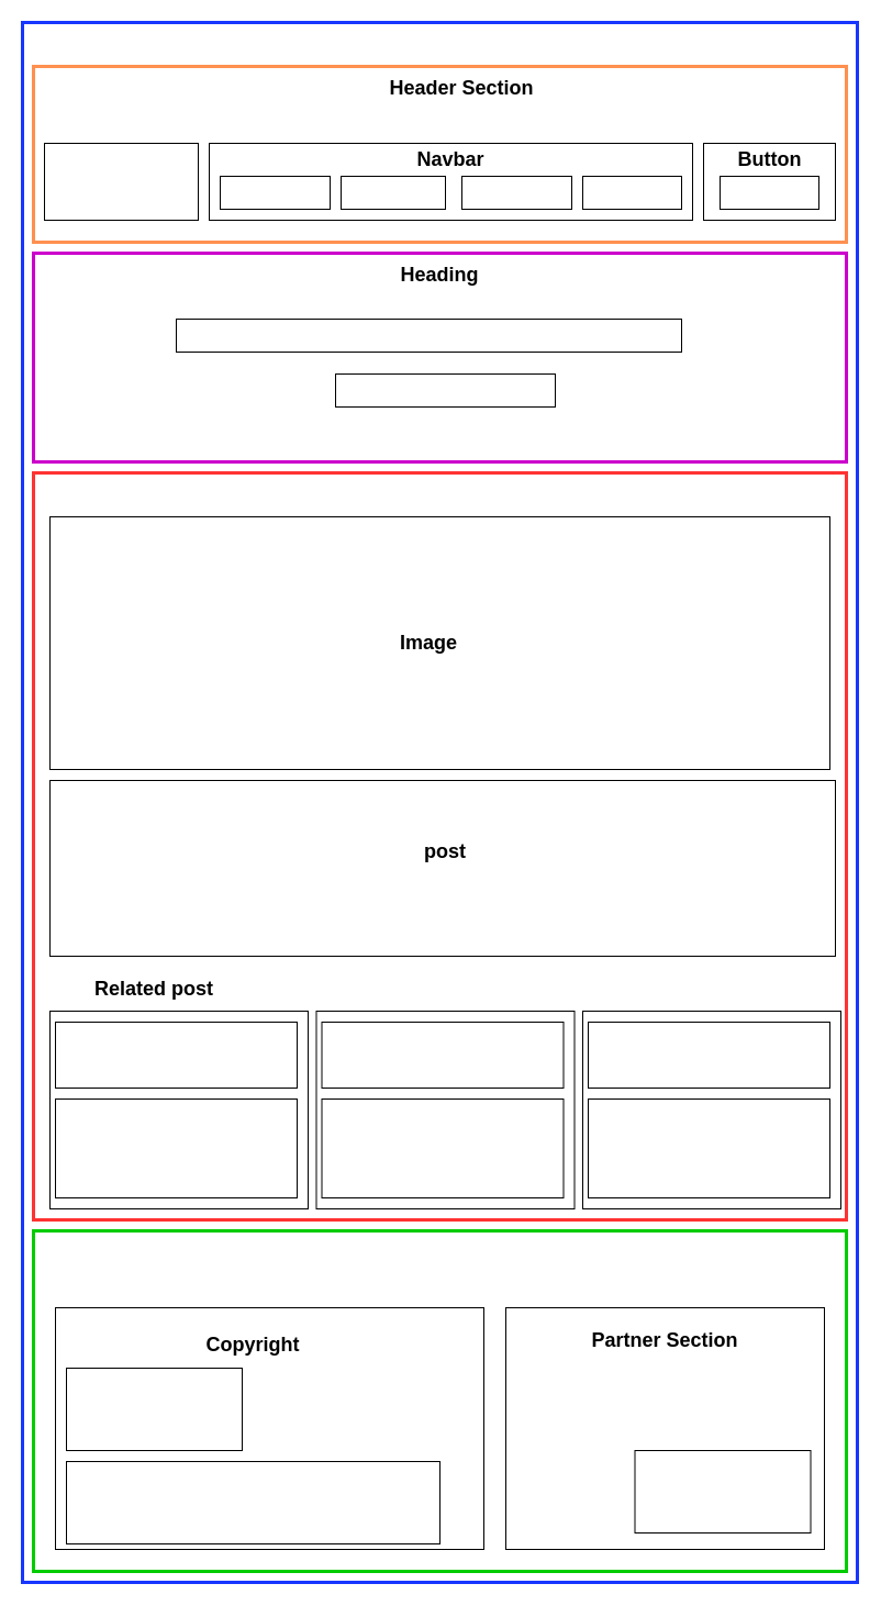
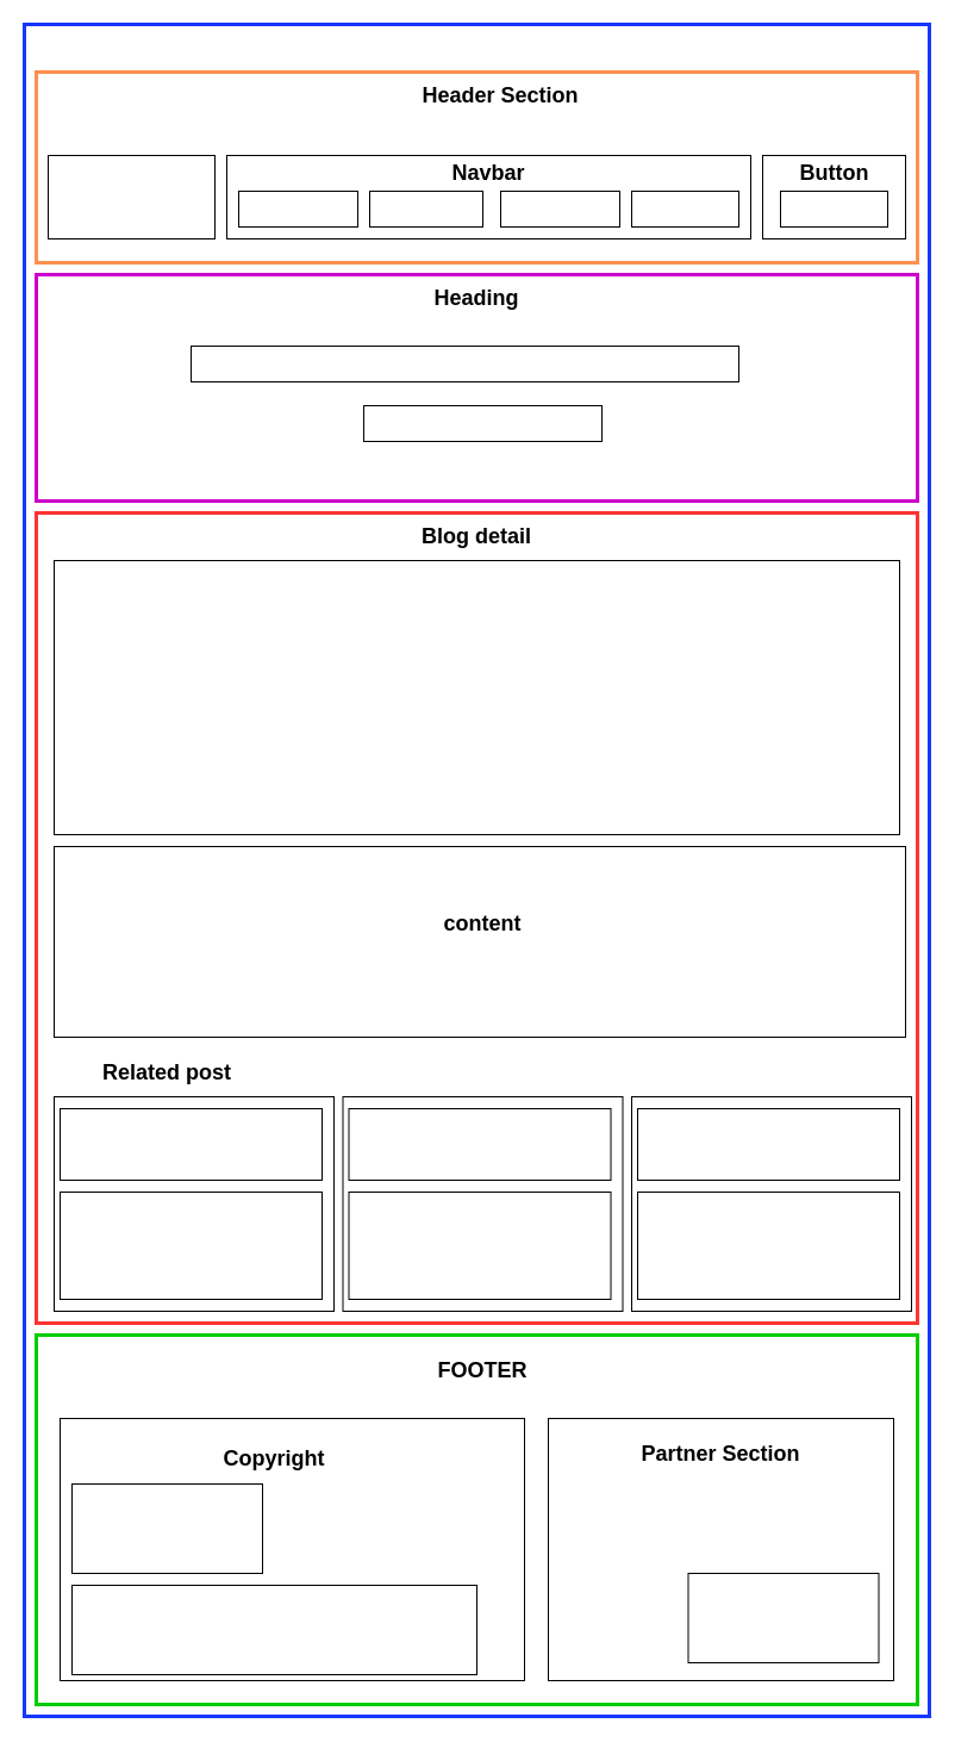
  <mxCell id="0" />
  <mxCell id="1" parent="0" />
  <mxCell id="2" value="" style="rounded=0;whiteSpace=wrap;html=1;strokeColor=#1736FF;strokeWidth=3;" vertex="1" parent="1"><mxGeometry x="20" y="20" width="760" height="1420" as="geometry" /></mxCell>
  <mxCell id="3" value="" style="rounded=0;whiteSpace=wrap;html=1;strokeColor=#CC00CC;strokeWidth=3;" vertex="1" parent="1"><mxGeometry x="30" y="230" width="740" height="190" as="geometry" /></mxCell>
  <mxCell id="4" value="" style="rounded=0;whiteSpace=wrap;html=1;" vertex="1" parent="1"><mxGeometry x="160" y="290" width="460" height="30" as="geometry" /></mxCell>
  <mxCell id="5" value="" style="rounded=0;whiteSpace=wrap;html=1;strokeColor=#FF904F;strokeWidth=3;" vertex="1" parent="1"><mxGeometry x="30" y="60" width="740" height="160" as="geometry" /></mxCell>
  <mxCell id="6" value="" style="rounded=0;whiteSpace=wrap;html=1;" vertex="1" parent="1"><mxGeometry x="40" y="130" width="140" height="70" as="geometry" /></mxCell>
  <mxCell id="7" value="" style="rounded=0;whiteSpace=wrap;html=1;" vertex="1" parent="1"><mxGeometry x="190" y="130" width="440" height="70" as="geometry" /></mxCell>
  <mxCell id="8" value="" style="rounded=0;whiteSpace=wrap;html=1;" vertex="1" parent="1"><mxGeometry x="640" y="130" width="120" height="70" as="geometry" /></mxCell>
  <mxCell id="9" value="" style="rounded=0;whiteSpace=wrap;html=1;" vertex="1" parent="1"><mxGeometry x="200" y="160" width="100" height="30" as="geometry" /></mxCell>
  <mxCell id="10" value="" style="rounded=0;whiteSpace=wrap;html=1;" vertex="1" parent="1"><mxGeometry x="310" y="160" width="95" height="30" as="geometry" /></mxCell>
  <mxCell id="11" value="" style="rounded=0;whiteSpace=wrap;html=1;" vertex="1" parent="1"><mxGeometry x="420" y="160" width="100" height="30" as="geometry" /></mxCell>
  <mxCell id="12" value="" style="rounded=0;whiteSpace=wrap;html=1;" vertex="1" parent="1"><mxGeometry x="530" y="160" width="90" height="30" as="geometry" /></mxCell>
  <mxCell id="13" value="" style="rounded=0;whiteSpace=wrap;html=1;" vertex="1" parent="1"><mxGeometry x="655" y="160" width="90" height="30" as="geometry" /></mxCell>
  <mxCell id="14" value="" style="rounded=0;whiteSpace=wrap;html=1;strokeWidth=3;strokeColor=#00CC00;" vertex="1" parent="1"><mxGeometry x="30" y="1120" width="740" height="310" as="geometry" /></mxCell>
  <mxCell id="15" value="" style="rounded=0;whiteSpace=wrap;html=1;" vertex="1" parent="1"><mxGeometry x="50" y="1190" width="390" height="220" as="geometry" /></mxCell>
  <mxCell id="16" value="&lt;b&gt;&lt;font style=&quot;font-size: 18px&quot;&gt;Header Section&lt;/font&gt;&lt;/b&gt;" style="text;html=1;strokeColor=none;fillColor=none;align=center;verticalAlign=middle;whiteSpace=wrap;rounded=0;" vertex="1" parent="1"><mxGeometry x="320" y="70" width="200" height="20" as="geometry" /></mxCell>
  <mxCell id="17" value="&lt;span style=&quot;font-size: 18px&quot;&gt;&lt;b&gt;Navbar&lt;/b&gt;&lt;/span&gt;" style="text;html=1;strokeColor=none;fillColor=none;align=center;verticalAlign=middle;whiteSpace=wrap;rounded=0;" vertex="1" parent="1"><mxGeometry x="355" y="135" width="110" height="20" as="geometry" /></mxCell>
  <mxCell id="18" value="&lt;span style=&quot;font-size: 18px&quot;&gt;&lt;b&gt;Button&lt;/b&gt;&lt;/span&gt;" style="text;html=1;strokeColor=none;fillColor=none;align=center;verticalAlign=middle;whiteSpace=wrap;rounded=0;" vertex="1" parent="1"><mxGeometry x="662.5" y="135" width="75" height="20" as="geometry" /></mxCell>
  <mxCell id="19" value="&lt;b&gt;&lt;font style=&quot;font-size: 18px&quot;&gt;Heading&lt;/font&gt;&lt;/b&gt;" style="text;html=1;strokeColor=none;fillColor=none;align=center;verticalAlign=middle;whiteSpace=wrap;rounded=0;" vertex="1" parent="1"><mxGeometry x="300" y="240" width="200" height="20" as="geometry" /></mxCell>
+ <mxCell id="20" value="&lt;span style=&quot;font-size: 18px&quot;&gt;&lt;b&gt;FOOTER&lt;/b&gt;&lt;/span&gt;" style="text;html=1;strokeColor=none;fillColor=none;align=center;verticalAlign=middle;whiteSpace=wrap;rounded=0;" vertex="1" parent="1"><mxGeometry x="305" y="1140" width="200" height="20" as="geometry" /></mxCell>
  <mxCell id="21" value="&lt;span style=&quot;font-size: 18px&quot;&gt;&lt;b&gt;Copyright&lt;/b&gt;&lt;/span&gt;" style="text;html=1;strokeColor=none;fillColor=none;align=center;verticalAlign=middle;whiteSpace=wrap;rounded=0;" vertex="1" parent="1"><mxGeometry x="130" y="1214" width="200" height="20" as="geometry" /></mxCell>
  <mxCell id="22" value="" style="rounded=0;whiteSpace=wrap;html=1;" vertex="1" parent="1"><mxGeometry x="460" y="1190" width="290" height="220" as="geometry" /></mxCell>
  <mxCell id="23" value="&lt;span style=&quot;font-size: 18px&quot;&gt;&lt;b&gt;Partner Section&lt;/b&gt;&lt;/span&gt;" style="text;html=1;strokeColor=none;fillColor=none;align=center;verticalAlign=middle;whiteSpace=wrap;rounded=0;" vertex="1" parent="1"><mxGeometry x="505" y="1210" width="200" height="20" as="geometry" /></mxCell>
  <mxCell id="24" value="" style="rounded=0;whiteSpace=wrap;html=1;" vertex="1" parent="1"><mxGeometry x="60" y="1245" width="160" height="75" as="geometry" /></mxCell>
  <mxCell id="25" value="" style="rounded=0;whiteSpace=wrap;html=1;" vertex="1" parent="1"><mxGeometry x="60" y="1330" width="340" height="75" as="geometry" /></mxCell>
  <mxCell id="26" value="" style="rounded=0;whiteSpace=wrap;html=1;" vertex="1" parent="1"><mxGeometry x="577.5" y="1320" width="160" height="75" as="geometry" /></mxCell>
  <mxCell id="27" value="" style="rounded=0;whiteSpace=wrap;html=1;" vertex="1" parent="1"><mxGeometry x="305" y="340" width="200" height="30" as="geometry" /></mxCell>
  <mxCell id="28" value="" style="rounded=0;whiteSpace=wrap;html=1;strokeColor=#FF3333;strokeWidth=3;" vertex="1" parent="1"><mxGeometry x="30" y="430" width="740" height="680" as="geometry" /></mxCell>
  <mxCell id="29" value="" style="rounded=0;whiteSpace=wrap;html=1;strokeColor=#000000;strokeWidth=1;" vertex="1" parent="1"><mxGeometry x="45" y="470" width="710" height="230" as="geometry" /></mxCell>
- <mxCell id="31" value="&lt;b&gt;&lt;font style=&quot;font-size: 18px&quot;&gt;Image&lt;/font&gt;&lt;/b&gt;" style="text;html=1;strokeColor=none;fillColor=none;align=center;verticalAlign=middle;whiteSpace=wrap;rounded=0;" vertex="1" parent="1"><mxGeometry x="290" y="575" width="200" height="20" as="geometry" /></mxCell>
+ <mxCell id="30" value="&lt;b&gt;&lt;font style=&quot;font-size: 18px&quot;&gt;Blog detail&lt;/font&gt;&lt;/b&gt;" style="text;html=1;strokeColor=none;fillColor=none;align=center;verticalAlign=middle;whiteSpace=wrap;rounded=0;" vertex="1" parent="1"><mxGeometry x="300" y="440" width="200" height="20" as="geometry" /></mxCell>
  <mxCell id="32" value="" style="rounded=0;whiteSpace=wrap;html=1;strokeColor=#000000;strokeWidth=1;" vertex="1" parent="1"><mxGeometry x="45" y="710" width="715" height="160" as="geometry" /></mxCell>
- <mxCell id="33" value="&lt;b&gt;&lt;font style=&quot;font-size: 18px&quot;&gt;post&lt;/font&gt;&lt;/b&gt;" style="text;html=1;strokeColor=none;fillColor=none;align=center;verticalAlign=middle;whiteSpace=wrap;rounded=0;" vertex="1" parent="1"><mxGeometry x="305" y="765" width="200" height="20" as="geometry" /></mxCell>
+ <mxCell id="33" value="&lt;b&gt;&lt;font style=&quot;font-size: 18px&quot;&gt;content&lt;/font&gt;&lt;/b&gt;" style="text;html=1;strokeColor=none;fillColor=none;align=center;verticalAlign=middle;whiteSpace=wrap;rounded=0;" vertex="1" parent="1"><mxGeometry x="305" y="765" width="200" height="20" as="geometry" /></mxCell>
  <mxCell id="34" value="" style="rounded=0;whiteSpace=wrap;html=1;strokeColor=#000000;strokeWidth=1;" vertex="1" parent="1"><mxGeometry x="45" y="920" width="235" height="180" as="geometry" /></mxCell>
  <mxCell id="35" value="&lt;b&gt;&lt;font style=&quot;font-size: 18px&quot;&gt;Related post&lt;/font&gt;&lt;/b&gt;" style="text;html=1;strokeColor=none;fillColor=none;align=center;verticalAlign=middle;whiteSpace=wrap;rounded=0;" vertex="1" parent="1"><mxGeometry x="40" y="890" width="200" height="20" as="geometry" /></mxCell>
  <mxCell id="36" value="" style="rounded=0;whiteSpace=wrap;html=1;strokeColor=#000000;strokeWidth=1;" vertex="1" parent="1"><mxGeometry x="50" y="930" width="220" height="60" as="geometry" /></mxCell>
  <mxCell id="37" value="" style="rounded=0;whiteSpace=wrap;html=1;strokeColor=#000000;strokeWidth=1;" vertex="1" parent="1"><mxGeometry x="50" y="1000" width="220" height="90" as="geometry" /></mxCell>
  <mxCell id="38" value="" style="rounded=0;whiteSpace=wrap;html=1;strokeColor=#000000;strokeWidth=1;" vertex="1" parent="1"><mxGeometry x="287.5" y="920" width="235" height="180" as="geometry" /></mxCell>
  <mxCell id="39" value="" style="rounded=0;whiteSpace=wrap;html=1;strokeColor=#000000;strokeWidth=1;" vertex="1" parent="1"><mxGeometry x="292.5" y="930" width="220" height="60" as="geometry" /></mxCell>
  <mxCell id="40" value="" style="rounded=0;whiteSpace=wrap;html=1;strokeColor=#000000;strokeWidth=1;" vertex="1" parent="1"><mxGeometry x="292.5" y="1000" width="220" height="90" as="geometry" /></mxCell>
  <mxCell id="41" value="" style="rounded=0;whiteSpace=wrap;html=1;strokeColor=#000000;strokeWidth=1;" vertex="1" parent="1"><mxGeometry x="530" y="920" width="235" height="180" as="geometry" /></mxCell>
  <mxCell id="42" value="" style="rounded=0;whiteSpace=wrap;html=1;strokeColor=#000000;strokeWidth=1;" vertex="1" parent="1"><mxGeometry x="535" y="930" width="220" height="60" as="geometry" /></mxCell>
  <mxCell id="43" value="" style="rounded=0;whiteSpace=wrap;html=1;strokeColor=#000000;strokeWidth=1;" vertex="1" parent="1"><mxGeometry x="535" y="1000" width="220" height="90" as="geometry" /></mxCell>
